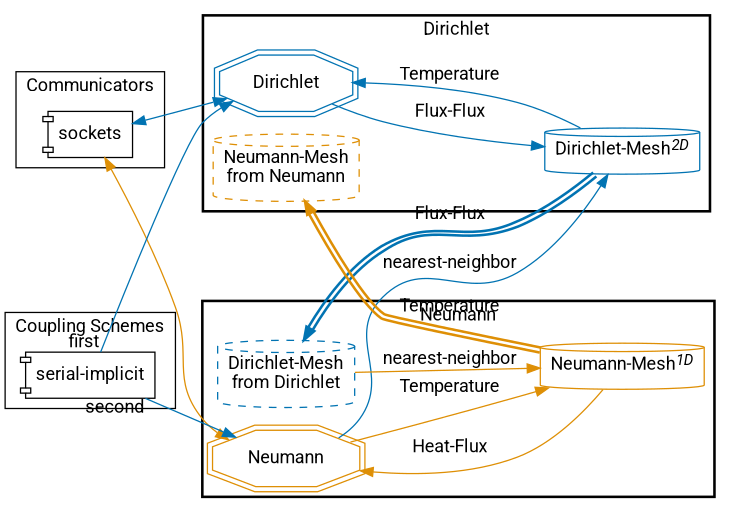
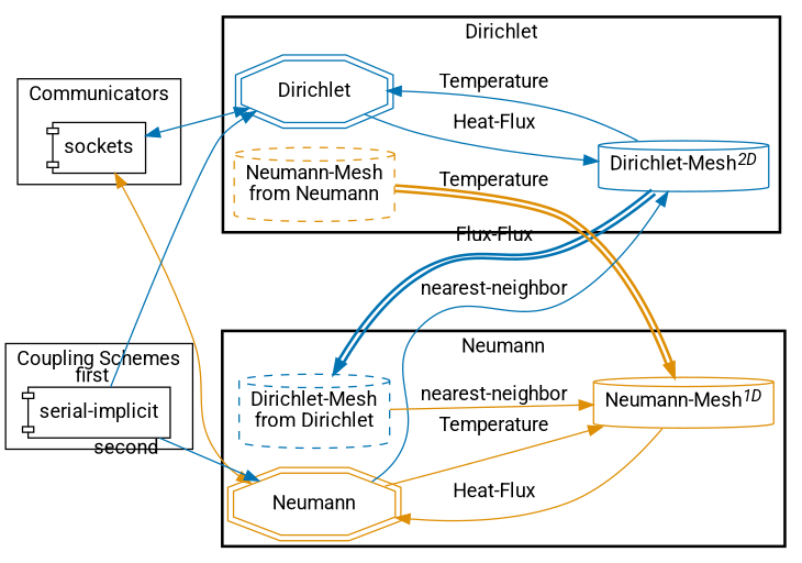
  digraph {
    compound=True
    fontname=Roboto
    rankdir=LR
    splines=true
    node [fontname=Roboto shape=cylinder color="#0173B2"]
    edge [color="#0173B2" fontname=Roboto]
    n1 [label=sockets shape=component color=""]
    n2 [label="serial-implicit" shape=component color=""]
    Dirichlet [shape=doubleoctagon]
    n4 [label=<Dirichlet-Mesh<SUP><I>2D</I></SUP>>]
    n5 [color="#DE8F05" label="Neumann-Mesh\nfrom Neumann" style=dashed]
    Neumann [color="#DE8F05" shape=doubleoctagon]
    n7 [color="#DE8F05" label=<Neumann-Mesh<SUP><I>1D</I></SUP>>]
    n8 [label="Dirichlet-Mesh\nfrom Dirichlet" style=dashed]
    subgraph cluster_1 {
      label=Communicators
      n1
    }
    subgraph cluster_2 {
      label="Coupling Schemes"
      n2
    }
    subgraph cluster_3 {
      label=Dirichlet
      style=bold
      Dirichlet
      n4
      n5
    }
    subgraph cluster_4 {
      label=Neumann
      style=bold
      Neumann
      n7
      n8
    }
    n1 -> Dirichlet [dir=both]
    n1 -> Neumann [color="#DE8F05" dir=both]
    n2 -> Dirichlet [taillabel=first]
    n2 -> Neumann [taillabel=second]
-   Dirichlet -> n4 [label="Flux-Flux"]
+   Dirichlet -> n4 [label="Heat-Flux"]
    n4 -> Dirichlet [label=Temperature]
    n4 -> n8 [color="#0173B2:invis:#0173B2" label="Flux-Flux" style=bold]
    Neumann -> n4 [label="nearest-neighbor"]
    Neumann -> n7 [color="#DE8F05" label=Temperature]
-   n7 -> n5 [color="#DE8F05:invis:#DE8F05" label=Temperature style=bold]
+   n5 -> n7 [color="#DE8F05:invis:#DE8F05" label=Temperature style=bold]
    n7 -> Neumann [color="#DE8F05" label="Heat-Flux"]
    n8 -> n7 [color="#DE8F05" label="nearest-neighbor"]
  }
